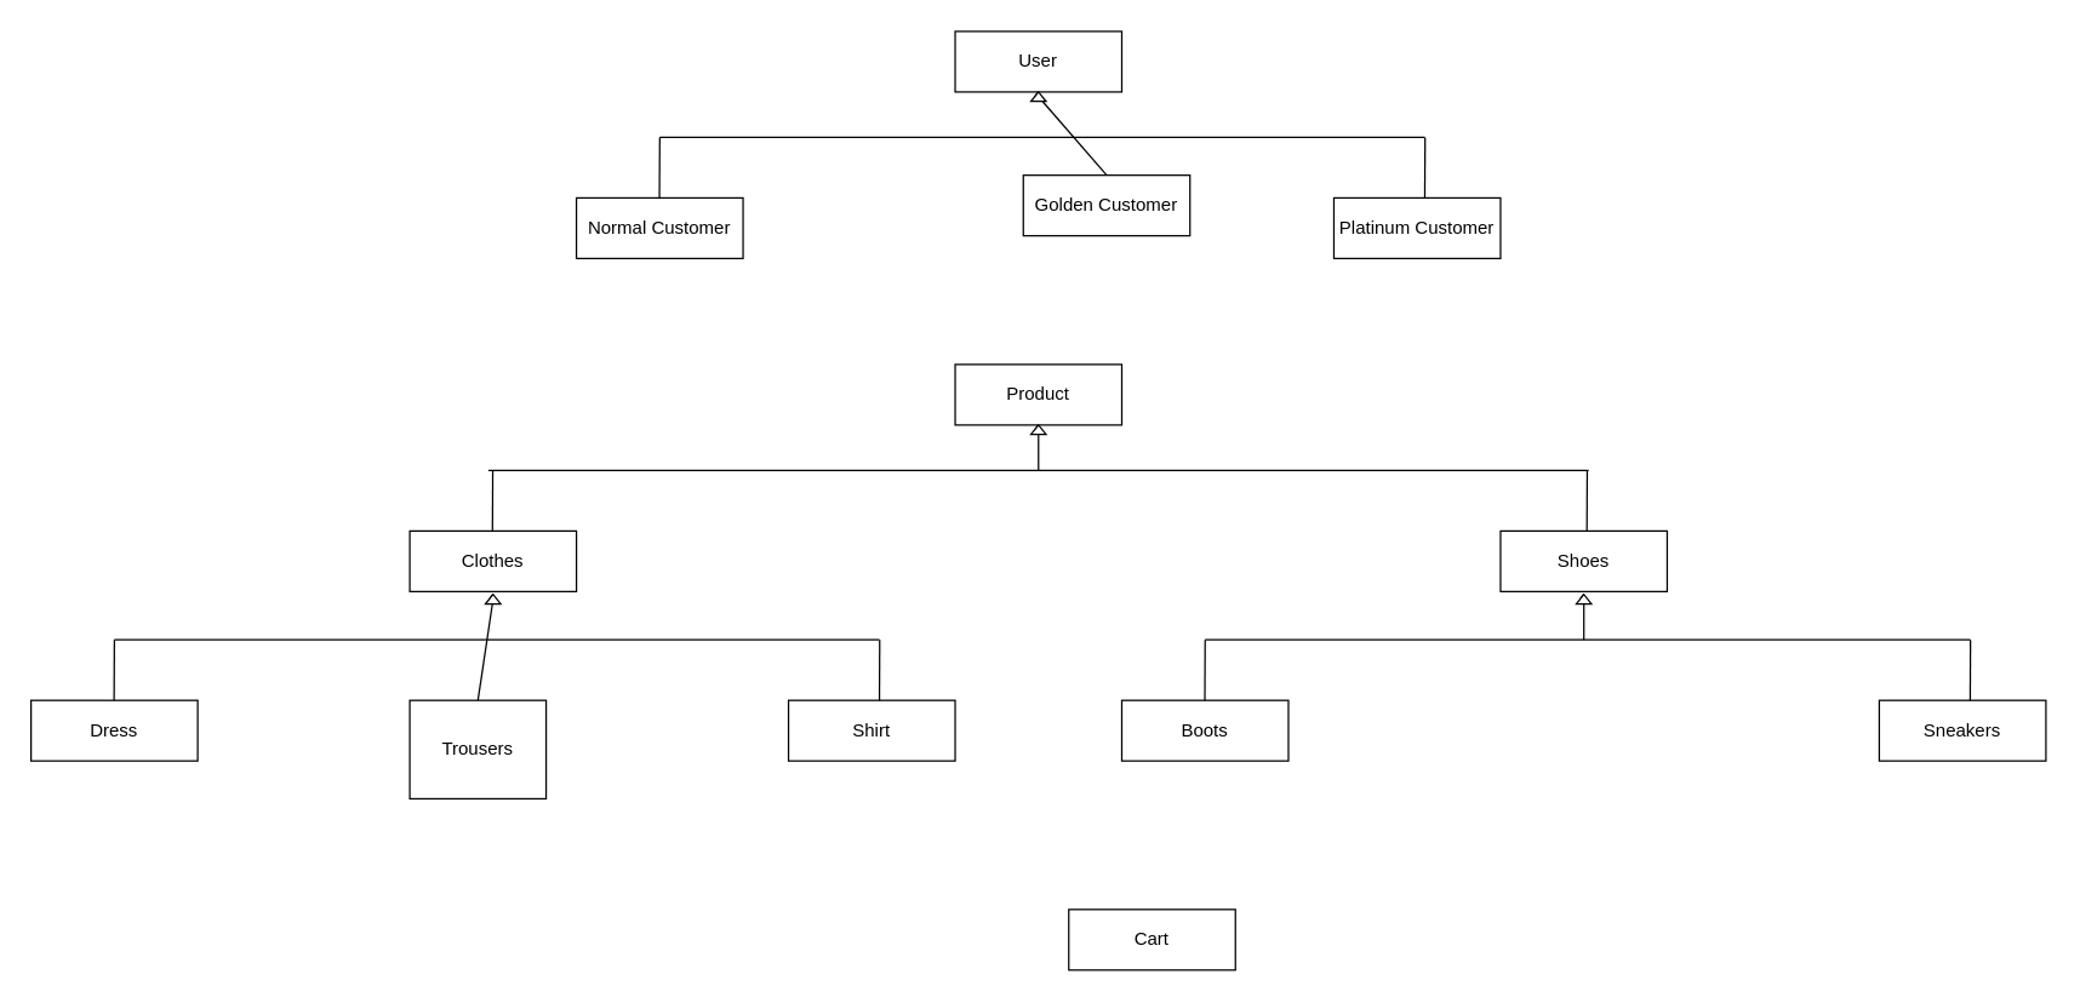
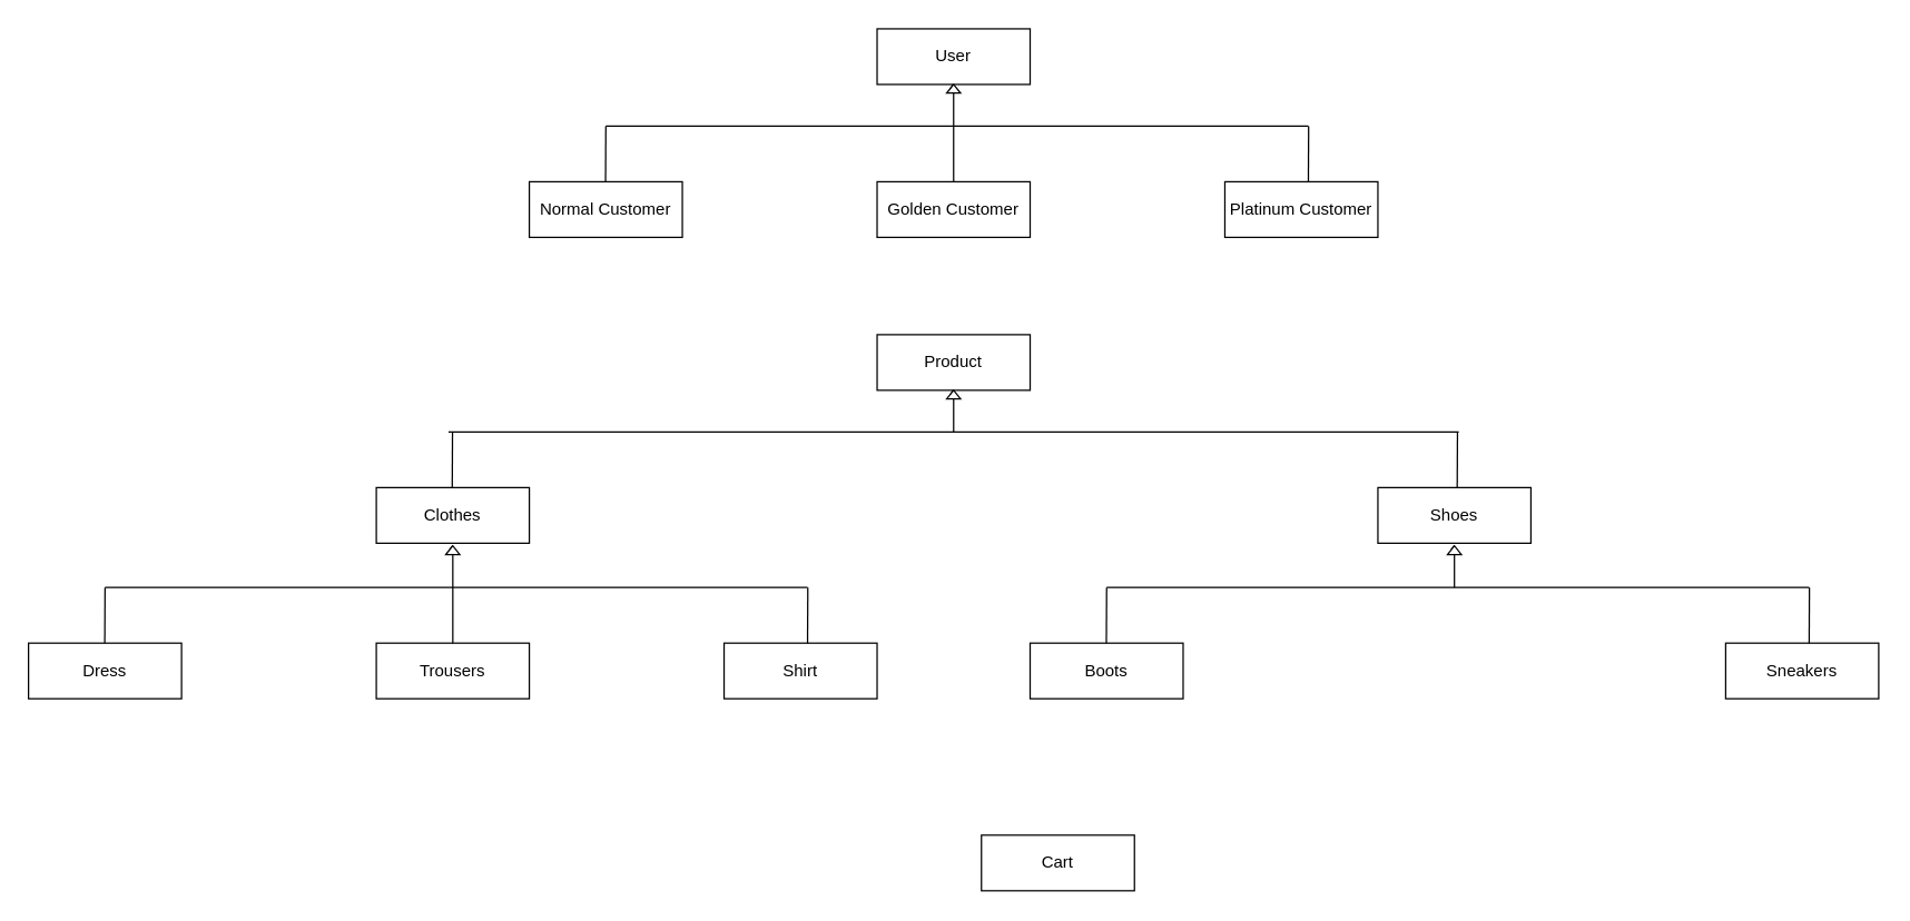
  <mxCell id="0" />
  <mxCell id="1" parent="0" />
  <mxCell id="2" value="User" style="rounded=0;whiteSpace=wrap;html=1;" vertex="1" parent="1"><mxGeometry x="630.01" y="20" width="110" height="40" as="geometry" /></mxCell>
- <mxCell id="3" value="Golden Customer" style="rounded=0;whiteSpace=wrap;html=1;" vertex="1" parent="1"><mxGeometry x="675.01" y="115" width="110" height="40" as="geometry" /></mxCell>
+ <mxCell id="3" value="Golden Customer" style="rounded=0;whiteSpace=wrap;html=1;" vertex="1" parent="1"><mxGeometry x="630.01" y="130" width="110" height="40" as="geometry" /></mxCell>
  <mxCell id="4" value="Normal Customer" style="rounded=0;whiteSpace=wrap;html=1;" vertex="1" parent="1"><mxGeometry x="380.01" y="130" width="110" height="40" as="geometry" /></mxCell>
  <mxCell id="5" value="Platinum Customer" style="rounded=0;whiteSpace=wrap;html=1;" vertex="1" parent="1"><mxGeometry x="880.01" y="130" width="110" height="40" as="geometry" /></mxCell>
  <mxCell id="6" value="" style="endArrow=none;html=1;exitX=0.5;exitY=0;exitDx=0;exitDy=0;" edge="1" parent="1" source="10"><mxGeometry width="50" height="50" relative="1" as="geometry"><mxPoint x="684.81" y="120" as="sourcePoint" /><mxPoint x="684.81" y="60" as="targetPoint" /></mxGeometry></mxCell>
  <mxCell id="7" value="" style="endArrow=none;html=1;" edge="1" parent="1"><mxGeometry width="50" height="50" relative="1" as="geometry"><mxPoint x="940.01" y="90" as="sourcePoint" /><mxPoint x="435.01" y="90" as="targetPoint" /></mxGeometry></mxCell>
  <mxCell id="8" value="" style="endArrow=none;html=1;" edge="1" parent="1"><mxGeometry width="50" height="50" relative="1" as="geometry"><mxPoint x="434.81" y="130" as="sourcePoint" /><mxPoint x="435.01" y="90" as="targetPoint" /></mxGeometry></mxCell>
  <mxCell id="9" value="" style="endArrow=none;html=1;" edge="1" parent="1"><mxGeometry width="50" height="50" relative="1" as="geometry"><mxPoint x="940.01" y="130" as="sourcePoint" /><mxPoint x="940.21" y="90" as="targetPoint" /></mxGeometry></mxCell>
  <mxCell id="10" value="" style="triangle;whiteSpace=wrap;html=1;rotation=-90;" vertex="1" parent="1"><mxGeometry x="681.89" y="58.13" width="6.25" height="10" as="geometry" /></mxCell>
  <mxCell id="11" value="" style="endArrow=none;html=1;exitX=0.5;exitY=0;exitDx=0;exitDy=0;" edge="1" parent="1" source="3" target="10"><mxGeometry width="50" height="50" relative="1" as="geometry"><mxPoint x="685.01" y="130" as="sourcePoint" /><mxPoint x="684.81" y="60" as="targetPoint" /></mxGeometry></mxCell>
  <mxCell id="12" value="Product" style="rounded=0;whiteSpace=wrap;html=1;" vertex="1" parent="1"><mxGeometry x="630.02" y="240" width="110" height="40" as="geometry" /></mxCell>
  <mxCell id="13" value="Clothes" style="rounded=0;whiteSpace=wrap;html=1;" vertex="1" parent="1"><mxGeometry x="270.02" y="350" width="110" height="40" as="geometry" /></mxCell>
  <mxCell id="14" value="Shoes" style="rounded=0;whiteSpace=wrap;html=1;" vertex="1" parent="1"><mxGeometry x="990.01" y="350" width="110" height="40" as="geometry" /></mxCell>
  <mxCell id="15" value="" style="endArrow=none;html=1;exitX=0.5;exitY=0;exitDx=0;exitDy=0;" edge="1" parent="1" source="19"><mxGeometry width="50" height="50" relative="1" as="geometry"><mxPoint x="684.82" y="340" as="sourcePoint" /><mxPoint x="684.82" y="280" as="targetPoint" /></mxGeometry></mxCell>
  <mxCell id="16" value="" style="endArrow=none;html=1;" edge="1" parent="1"><mxGeometry width="50" height="50" relative="1" as="geometry"><mxPoint x="1048.14" y="310" as="sourcePoint" /><mxPoint x="321.89" y="310" as="targetPoint" /></mxGeometry></mxCell>
  <mxCell id="17" value="" style="endArrow=none;html=1;" edge="1" parent="1"><mxGeometry width="50" height="50" relative="1" as="geometry"><mxPoint x="324.59" y="350" as="sourcePoint" /><mxPoint x="324.79" y="310" as="targetPoint" /></mxGeometry></mxCell>
  <mxCell id="18" value="" style="endArrow=none;html=1;" edge="1" parent="1"><mxGeometry width="50" height="50" relative="1" as="geometry"><mxPoint x="1047.01" y="350" as="sourcePoint" /><mxPoint x="1047.21" y="310" as="targetPoint" /></mxGeometry></mxCell>
  <mxCell id="19" value="" style="triangle;whiteSpace=wrap;html=1;rotation=-90;" vertex="1" parent="1"><mxGeometry x="681.9" y="278.13" width="6.25" height="10" as="geometry" /></mxCell>
  <mxCell id="20" value="" style="endArrow=none;html=1;" edge="1" parent="1" target="19"><mxGeometry width="50" height="50" relative="1" as="geometry"><mxPoint x="685.02" y="310" as="sourcePoint" /><mxPoint x="684.82" y="280" as="targetPoint" /></mxGeometry></mxCell>
- <mxCell id="21" value="Trousers" style="rounded=0;whiteSpace=wrap;html=1;" vertex="1" parent="1"><mxGeometry x="270.01" y="461.87" width="90" height="65" as="geometry" /></mxCell>
+ <mxCell id="21" value="Trousers" style="rounded=0;whiteSpace=wrap;html=1;" vertex="1" parent="1"><mxGeometry x="270.01" y="461.87" width="110" height="40" as="geometry" /></mxCell>
  <mxCell id="22" value="Dress" style="rounded=0;whiteSpace=wrap;html=1;" vertex="1" parent="1"><mxGeometry x="20.01" y="461.87" width="110" height="40" as="geometry" /></mxCell>
  <mxCell id="23" value="Shirt" style="rounded=0;whiteSpace=wrap;html=1;" vertex="1" parent="1"><mxGeometry x="520.01" y="461.87" width="110" height="40" as="geometry" /></mxCell>
  <mxCell id="24" value="" style="endArrow=none;html=1;exitX=0.5;exitY=0;exitDx=0;exitDy=0;" edge="1" parent="1" source="28"><mxGeometry width="50" height="50" relative="1" as="geometry"><mxPoint x="324.81" y="451.87" as="sourcePoint" /><mxPoint x="324.81" y="391.87" as="targetPoint" /></mxGeometry></mxCell>
  <mxCell id="25" value="" style="endArrow=none;html=1;" edge="1" parent="1"><mxGeometry width="50" height="50" relative="1" as="geometry"><mxPoint x="580.01" y="421.87" as="sourcePoint" /><mxPoint x="75.01" y="421.87" as="targetPoint" /></mxGeometry></mxCell>
  <mxCell id="26" value="" style="endArrow=none;html=1;" edge="1" parent="1"><mxGeometry width="50" height="50" relative="1" as="geometry"><mxPoint x="74.81" y="461.87" as="sourcePoint" /><mxPoint x="75.01" y="421.87" as="targetPoint" /></mxGeometry></mxCell>
  <mxCell id="27" value="" style="endArrow=none;html=1;" edge="1" parent="1"><mxGeometry width="50" height="50" relative="1" as="geometry"><mxPoint x="580.01" y="461.87" as="sourcePoint" /><mxPoint x="580.21" y="421.87" as="targetPoint" /></mxGeometry></mxCell>
  <mxCell id="28" value="" style="triangle;whiteSpace=wrap;html=1;rotation=-90;" vertex="1" parent="1"><mxGeometry x="321.89" y="390" width="6.25" height="10" as="geometry" /></mxCell>
  <mxCell id="29" value="" style="endArrow=none;html=1;exitX=0.5;exitY=0;exitDx=0;exitDy=0;" edge="1" parent="1" source="21" target="28"><mxGeometry width="50" height="50" relative="1" as="geometry"><mxPoint x="325.01" y="461.87" as="sourcePoint" /><mxPoint x="324.81" y="391.87" as="targetPoint" /></mxGeometry></mxCell>
  <mxCell id="30" value="Boots" style="rounded=0;whiteSpace=wrap;html=1;" vertex="1" parent="1"><mxGeometry x="740.01" y="461.87" width="110" height="40" as="geometry" /></mxCell>
  <mxCell id="31" value="Sneakers" style="rounded=0;whiteSpace=wrap;html=1;" vertex="1" parent="1"><mxGeometry x="1240.01" y="461.87" width="110" height="40" as="geometry" /></mxCell>
  <mxCell id="32" value="" style="endArrow=none;html=1;exitX=0.5;exitY=0;exitDx=0;exitDy=0;" edge="1" parent="1" source="36"><mxGeometry width="50" height="50" relative="1" as="geometry"><mxPoint x="1044.81" y="451.87" as="sourcePoint" /><mxPoint x="1044.81" y="391.87" as="targetPoint" /></mxGeometry></mxCell>
  <mxCell id="33" value="" style="endArrow=none;html=1;" edge="1" parent="1"><mxGeometry width="50" height="50" relative="1" as="geometry"><mxPoint x="1300.01" y="421.87" as="sourcePoint" /><mxPoint x="795.01" y="421.87" as="targetPoint" /></mxGeometry></mxCell>
  <mxCell id="34" value="" style="endArrow=none;html=1;" edge="1" parent="1"><mxGeometry width="50" height="50" relative="1" as="geometry"><mxPoint x="794.81" y="461.87" as="sourcePoint" /><mxPoint x="795.01" y="421.87" as="targetPoint" /></mxGeometry></mxCell>
  <mxCell id="35" value="" style="endArrow=none;html=1;" edge="1" parent="1"><mxGeometry width="50" height="50" relative="1" as="geometry"><mxPoint x="1300.01" y="461.87" as="sourcePoint" /><mxPoint x="1300.21" y="421.87" as="targetPoint" /></mxGeometry></mxCell>
  <mxCell id="36" value="" style="triangle;whiteSpace=wrap;html=1;rotation=-90;" vertex="1" parent="1"><mxGeometry x="1041.89" y="390" width="6.25" height="10" as="geometry" /></mxCell>
  <mxCell id="37" value="" style="endArrow=none;html=1;" edge="1" parent="1" target="36"><mxGeometry width="50" height="50" relative="1" as="geometry"><mxPoint x="1045.01" y="421.87" as="sourcePoint" /><mxPoint x="1044.81" y="391.87" as="targetPoint" /></mxGeometry></mxCell>
  <mxCell id="38" value="Cart" style="rounded=0;whiteSpace=wrap;html=1;" vertex="1" parent="1"><mxGeometry x="705.01" y="600" width="110" height="40" as="geometry" /></mxCell>
